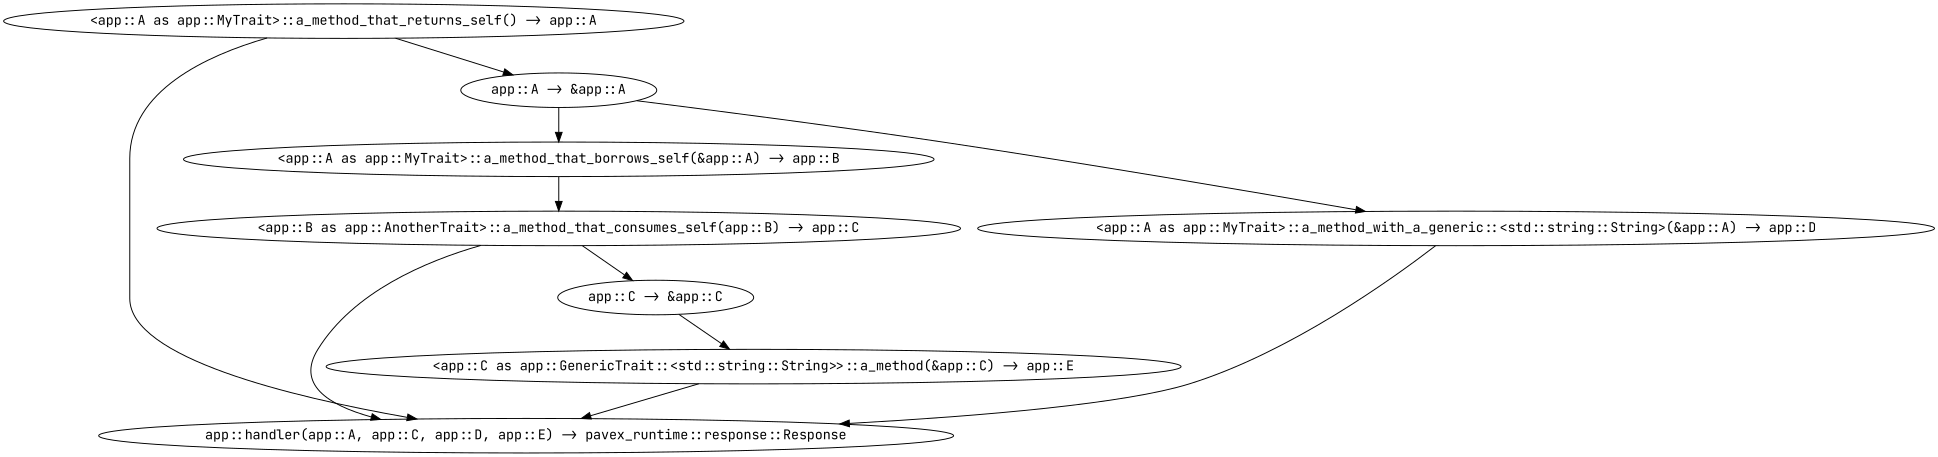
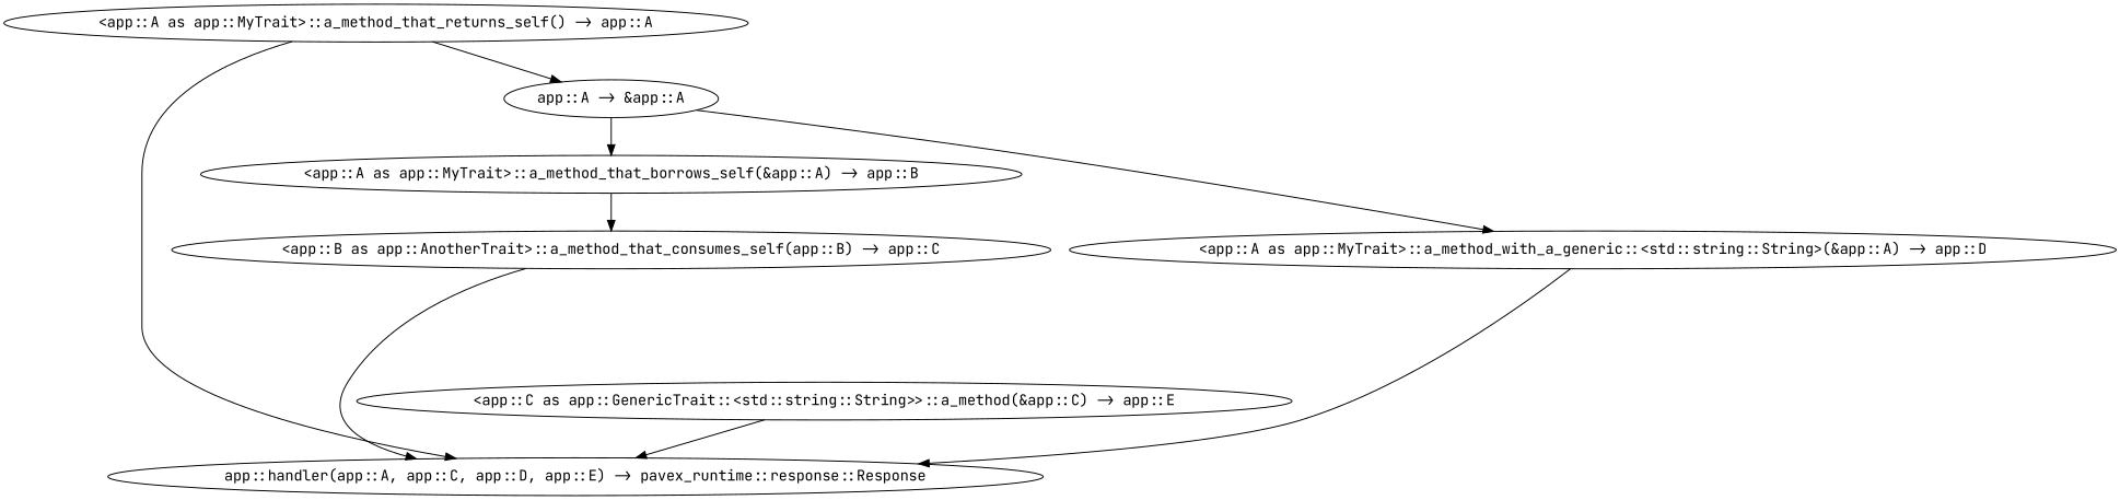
  digraph {
    fontname="JetBrains Mono"
    node [fontname="JetBrains Mono"]
    edge [fontname="JetBrains Mono"]
    n1 [label="app::handler(app::A, app::C, app::D, app::E) -> pavex_runtime::response::Response"]
    n2 [label="<app::C as app::GenericTrait::<std::string::String>>::a_method(&app::C) -> app::E"]
-   n3 [label="app::C -> &app::C"]
    n4 [label="<app::B as app::AnotherTrait>::a_method_that_consumes_self(app::B) -> app::C"]
    n5 [label="<app::A as app::MyTrait>::a_method_that_borrows_self(&app::A) -> app::B"]
    n6 [label="app::A -> &app::A"]
    n7 [label="<app::A as app::MyTrait>::a_method_with_a_generic::<std::string::String>(&app::A) -> app::D"]
    n8 [label="<app::A as app::MyTrait>::a_method_that_returns_self() -> app::A"]
    n2 -> n1
-   n3 -> n2
    n4 -> n1
-   n4 -> n3
    n5 -> n4
    n6 -> n5
    n6 -> n7
    n7 -> n1
    n8 -> n1
    n8 -> n6
  }
